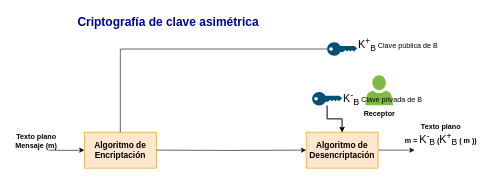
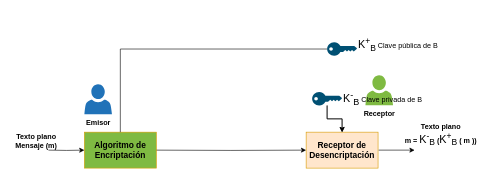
  <mxCell id="0" />
  <mxCell id="1" parent="0" />
+ <mxCell id="2" value="&lt;b&gt;Emisor&lt;/b&gt;" style="sketch=0;pointerEvents=1;shadow=0;dashed=0;html=1;strokeColor=none;labelPosition=center;verticalLabelPosition=bottom;verticalAlign=top;outlineConnect=0;align=center;shape=mxgraph.office.users.user;fillColor=#2072B8;" vertex="1" parent="1"><mxGeometry x="140" y="140" width="46" height="50" as="geometry" /></mxCell>
  <mxCell id="3" value="&lt;b&gt;Receptor&lt;/b&gt;" style="sketch=0;pointerEvents=1;shadow=0;dashed=0;html=1;strokeColor=none;labelPosition=center;verticalLabelPosition=bottom;verticalAlign=top;outlineConnect=0;align=center;shape=mxgraph.office.users.user;fillColor=#7FBA42;" vertex="1" parent="1"><mxGeometry x="608.94" y="125" width="46.063" height="50.0" as="geometry" /></mxCell>
  <mxCell id="4" value="" style="edgeStyle=orthogonalEdgeStyle;rounded=0;orthogonalLoop=1;jettySize=auto;html=1;entryX=0;entryY=0.5;entryDx=0;entryDy=0;" edge="1" parent="1" target="6"><mxGeometry relative="1" as="geometry"><mxPoint x="258" y="250" as="sourcePoint" /><mxPoint x="358" y="250" as="targetPoint" /></mxGeometry></mxCell>
- <mxCell id="5" value="&lt;b&gt;&lt;font style=&quot;font-size: 14px;&quot;&gt;Algoritmo de Encriptación&lt;/font&gt;&lt;/b&gt;" style="rounded=0;whiteSpace=wrap;html=1;fillColor=#ffe6cc;strokeColor=#d79b00;" vertex="1" parent="1"><mxGeometry x="140" y="220" width="120" height="60" as="geometry" /></mxCell>
- <mxCell id="6" value="&lt;b&gt;&lt;font style=&quot;font-size: 14px;&quot;&gt;Algoritmo de Desencriptación&lt;/font&gt;&lt;/b&gt;" style="rounded=0;whiteSpace=wrap;html=1;fillColor=#ffe6cc;strokeColor=#d79b00;" vertex="1" parent="1"><mxGeometry x="510" y="220" width="120" height="60" as="geometry" /></mxCell>
+ <mxCell id="5" value="&lt;b&gt;&lt;font style=&quot;font-size: 14px;&quot;&gt;Algoritmo de Encriptación&lt;/font&gt;&lt;/b&gt;" style="rounded=0;whiteSpace=wrap;html=1;fillColor=#7fba42;strokeColor=#d79b00;" vertex="1" parent="1"><mxGeometry x="140" y="220" width="120" height="60" as="geometry" /></mxCell>
+ <mxCell id="6" value="&lt;b&gt;&lt;font style=&quot;font-size: 14px;&quot;&gt;Receptor de Desencriptación&lt;/font&gt;&lt;/b&gt;" style="rounded=0;whiteSpace=wrap;html=1;fillColor=#ffe6cc;strokeColor=#d79b00;" vertex="1" parent="1"><mxGeometry x="510" y="220" width="120" height="60" as="geometry" /></mxCell>
  <mxCell id="7" value="" style="edgeStyle=orthogonalEdgeStyle;rounded=0;orthogonalLoop=1;jettySize=auto;html=1;" edge="1" parent="1" target="5"><mxGeometry relative="1" as="geometry"><mxPoint x="80" y="250" as="sourcePoint" /></mxGeometry></mxCell>
  <mxCell id="8" value="&lt;div&gt;&lt;b&gt;Texto plano&lt;/b&gt;&lt;/div&gt;&lt;div&gt;&lt;b&gt;Mensaje (m)&lt;br&gt;&lt;/b&gt;&lt;/div&gt;" style="text;strokeColor=none;align=center;fillColor=none;html=1;verticalAlign=middle;whiteSpace=wrap;rounded=0;" vertex="1" parent="1"><mxGeometry x="20" y="220" width="80" height="30" as="geometry" /></mxCell>
  <mxCell id="9" value="" style="edgeStyle=orthogonalEdgeStyle;rounded=0;orthogonalLoop=1;jettySize=auto;html=1;" edge="1" parent="1"><mxGeometry relative="1" as="geometry"><mxPoint x="631" y="250" as="sourcePoint" /><mxPoint x="691" y="250" as="targetPoint" /></mxGeometry></mxCell>
  <mxCell id="10" value="&lt;div&gt;&lt;b&gt;Texto plano&lt;/b&gt;&lt;/div&gt;&lt;div&gt;&lt;b&gt;m = &lt;/b&gt;&lt;font style=&quot;font-size: 18px;&quot;&gt;K&lt;/font&gt;&lt;font style=&quot;font-size: 17px;&quot;&gt;&lt;sup&gt;-&lt;/sup&gt;&lt;sub&gt;B&lt;/sub&gt;&lt;/font&gt;&lt;b&gt; (&lt;/b&gt;&lt;font style=&quot;font-size: 18px;&quot;&gt;K&lt;/font&gt;&lt;font style=&quot;font-size: 17px;&quot;&gt;&lt;sup&gt;+&lt;/sup&gt;&lt;sub&gt;B&lt;/sub&gt;&lt;/font&gt;&lt;b&gt; ( m ))&lt;br&gt;&lt;/b&gt;&lt;/div&gt;" style="text;strokeColor=none;align=center;fillColor=none;html=1;verticalAlign=middle;whiteSpace=wrap;rounded=0;" vertex="1" parent="1"><mxGeometry x="660" y="210" width="150" height="30" as="geometry" /></mxCell>
  <mxCell id="11" value="" style="edgeStyle=orthogonalEdgeStyle;rounded=0;orthogonalLoop=1;jettySize=auto;html=1;endArrow=none;" edge="1" parent="1" source="12" target="5"><mxGeometry relative="1" as="geometry" /></mxCell>
  <mxCell id="12" value="&lt;div&gt;&lt;font style=&quot;font-size: 18px;&quot;&gt;K&lt;/font&gt;&lt;font style=&quot;font-size: 17px;&quot;&gt;&lt;sup&gt;+&lt;/sup&gt;&lt;sub&gt;B&lt;/sub&gt;&lt;/font&gt; Clave pública de B&lt;/div&gt;&lt;div&gt;&lt;br&gt;&lt;/div&gt;" style="points=[[0,0.5,0],[0.24,0,0],[0.5,0.28,0],[0.995,0.475,0],[0.5,0.72,0],[0.24,1,0]];verticalLabelPosition=middle;sketch=0;html=1;verticalAlign=middle;aspect=fixed;align=left;pointerEvents=1;shape=mxgraph.cisco19.key;fillColor=#005073;strokeColor=none;labelPosition=right;" vertex="1" parent="1"><mxGeometry x="545" y="70" width="50" height="22.5" as="geometry" /></mxCell>
  <mxCell id="13" value="" style="edgeStyle=orthogonalEdgeStyle;rounded=0;orthogonalLoop=1;jettySize=auto;html=1;" edge="1" parent="1" source="15" target="6"><mxGeometry relative="1" as="geometry" /></mxCell>
  <mxCell id="14" value="" style="edgeStyle=orthogonalEdgeStyle;rounded=0;orthogonalLoop=1;jettySize=auto;html=1;" edge="1" parent="1" source="15" target="6"><mxGeometry relative="1" as="geometry" /></mxCell>
  <mxCell id="15" value="&lt;font style=&quot;font-size: 18px;&quot;&gt;K&lt;/font&gt;&lt;font style=&quot;font-size: 18px;&quot;&gt;&lt;sup&gt;-&lt;/sup&gt;&lt;sub&gt;B&lt;/sub&gt;&lt;/font&gt;&lt;font style=&quot;font-size: 12px;&quot;&gt; Clave privada de B&lt;/font&gt;" style="points=[[0,0.5,0],[0.24,0,0],[0.5,0.28,0],[0.995,0.475,0],[0.5,0.72,0],[0.24,1,0]];verticalLabelPosition=middle;sketch=0;html=1;verticalAlign=middle;aspect=fixed;align=left;pointerEvents=1;shape=mxgraph.cisco19.key;fillColor=#005073;strokeColor=none;labelPosition=right;" vertex="1" parent="1"><mxGeometry x="520" y="153" width="50" height="22.5" as="geometry" /></mxCell>
- <mxCell id="16" value="&lt;font style=&quot;font-size: 20px;&quot;&gt;&lt;b&gt;Criptografía de clave asimétrica&lt;/b&gt;&lt;/font&gt;" style="text;strokeColor=none;align=center;fillColor=none;html=1;verticalAlign=middle;whiteSpace=wrap;rounded=0;fontColor=#000099;" vertex="1" parent="1"><mxGeometry x="100" y="20" width="360" height="30" as="geometry" /></mxCell>
